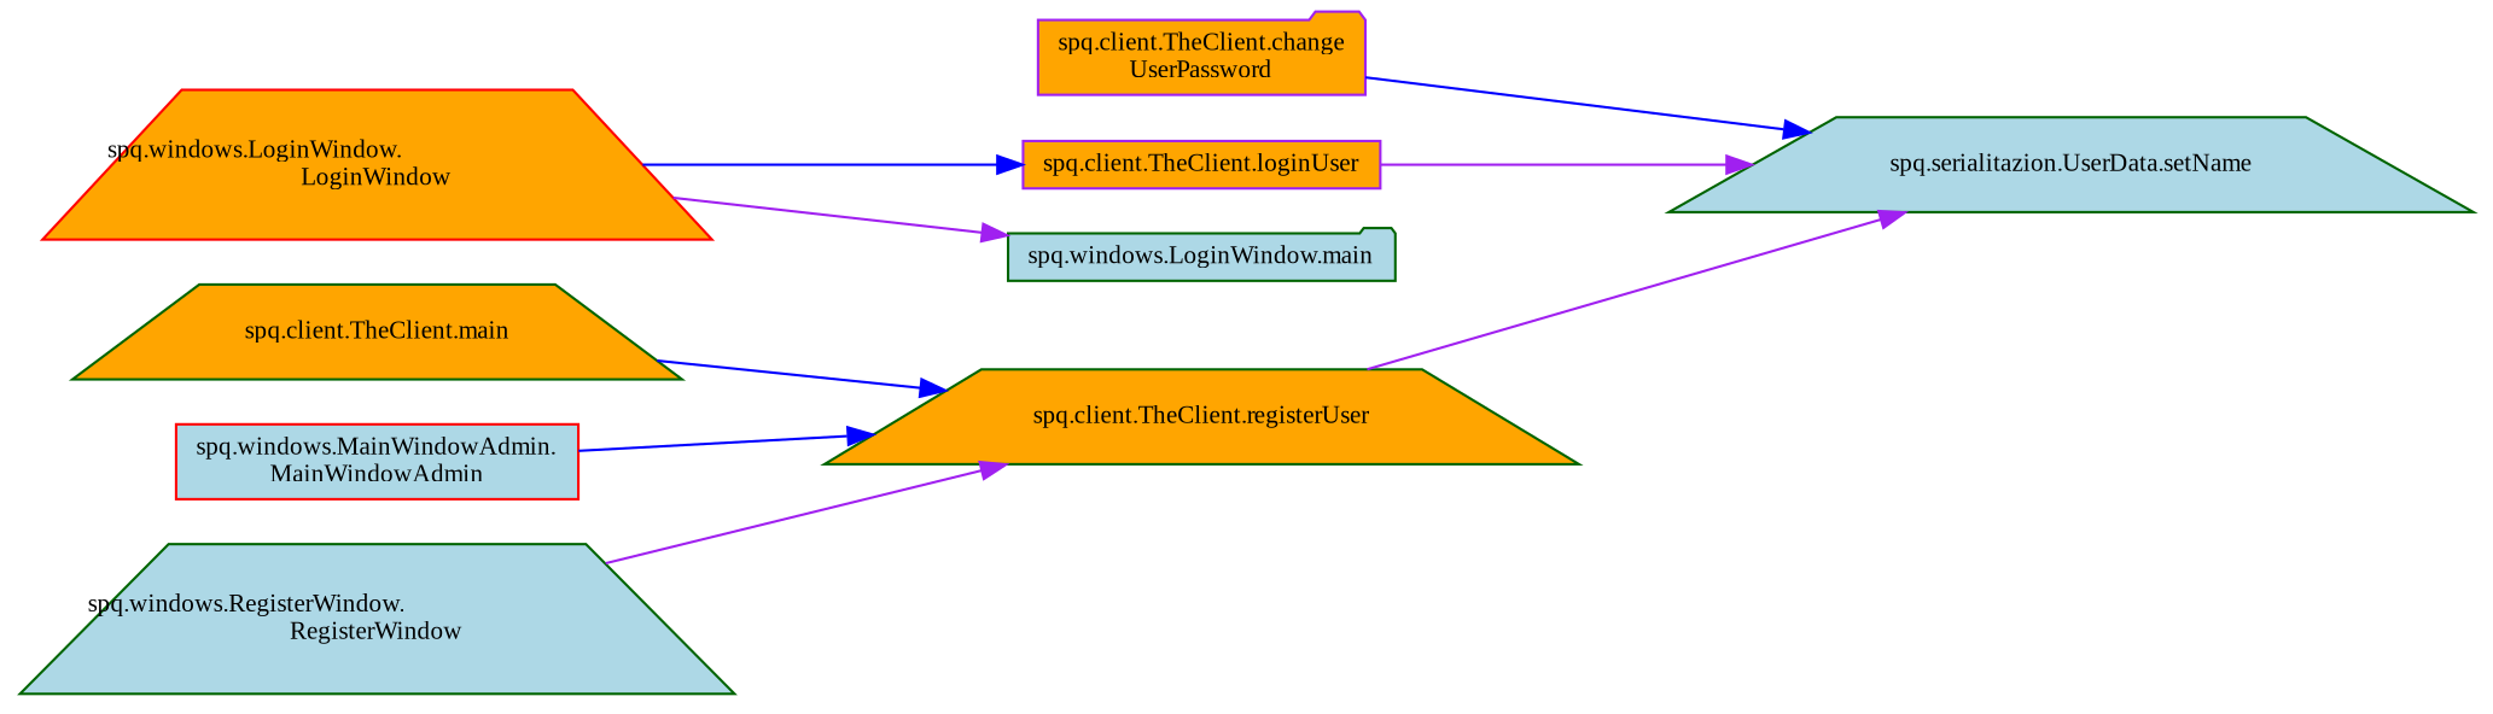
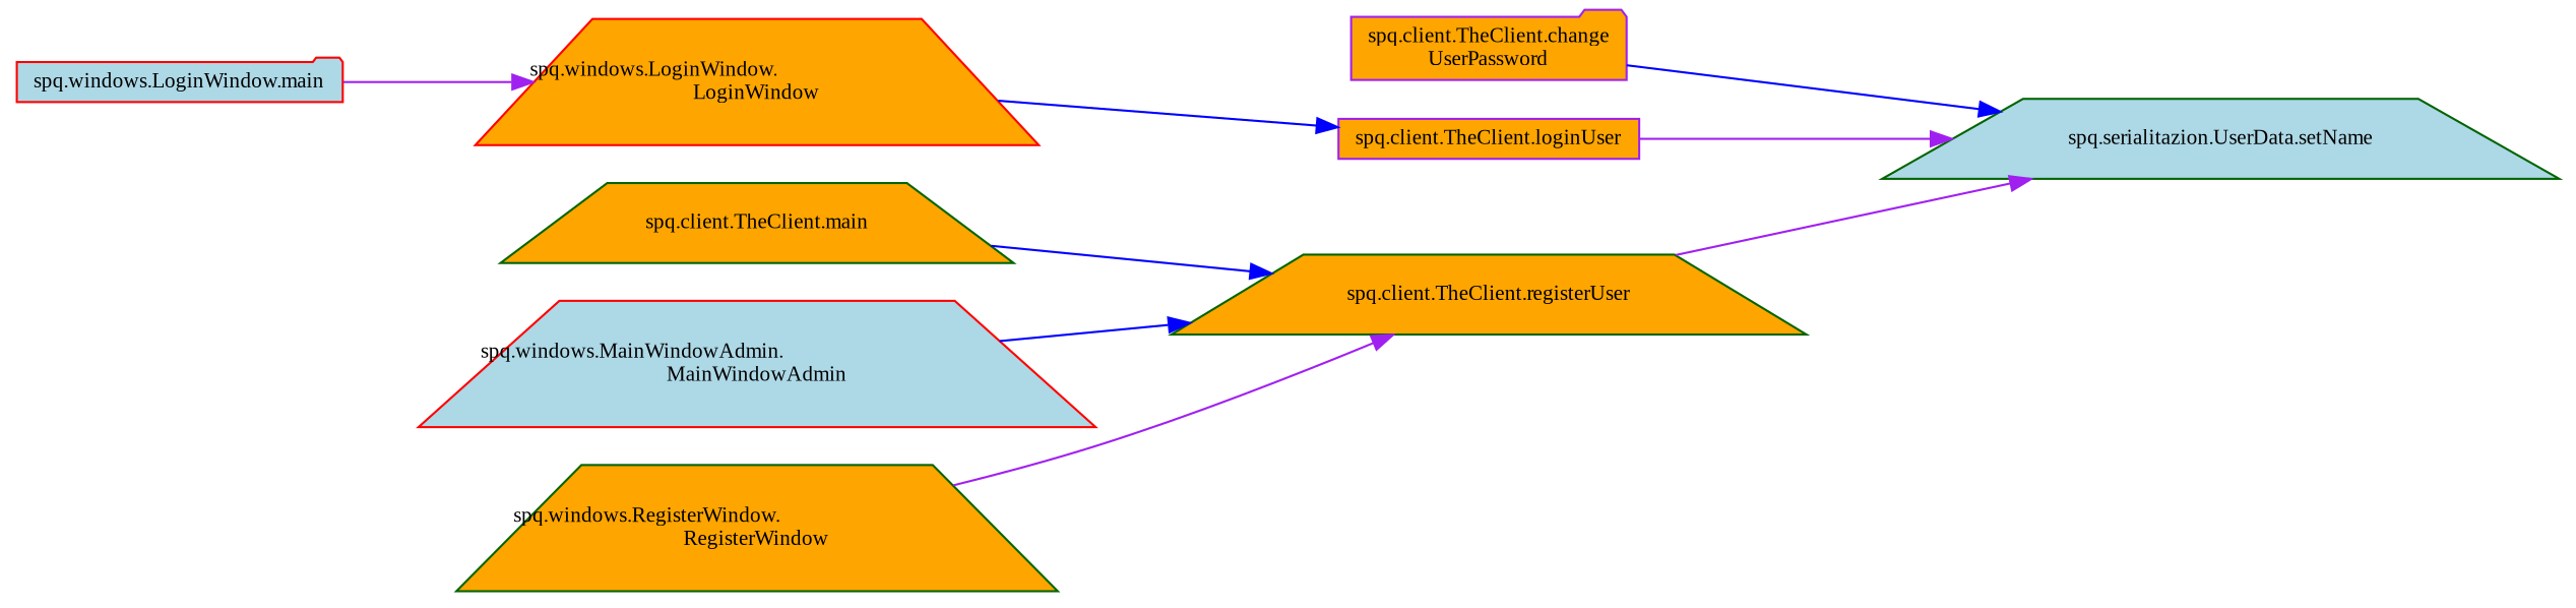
  digraph {
    fontname="Liberation Serif"
    rankdir=RL
    node [color=darkgreen fillcolor=orange fontname="Liberation Serif" fontsize=10 shape=trapezium style=filled]
    edge [color=blue dir=back fontname="Liberation Serif" fontsize=10 labelfontname=Helvetica labelfontsize=10 style=solid]
    n1 [fillcolor=lightblue fontcolor=black height=0.2 label="spq.serialitazion.UserData.setName" width=0.4]
    n2 [color=purple height=0.2 label="spq.client.TheClient.change\lUserPassword" shape=folder width=0.4]
    n3 [color=purple height=0.2 label="spq.client.TheClient.loginUser" shape=box width=0.4]
    n4 [height=0.2 label="spq.client.TheClient.registerUser" width=0.4]
    n5 [color=red height=0.2 label="spq.windows.LoginWindow.\lLoginWindow" width=0.4]
    n6 [height=0.2 label="spq.client.TheClient.main" width=0.4]
-   n7 [color=red fillcolor=lightblue height=0.2 label="spq.windows.MainWindowAdmin.\lMainWindowAdmin" shape=box width=0.4]
-   n8 [fillcolor=lightblue height=0.2 label="spq.windows.RegisterWindow.\lRegisterWindow" width=0.4]
-   n9 [fillcolor=lightblue height=0.2 label="spq.windows.LoginWindow.main" shape=folder width=0.4]
+   n7 [color=red fillcolor=lightblue height=0.2 label="spq.windows.MainWindowAdmin.\lMainWindowAdmin" width=0.4]
+   n8 [height=0.2 label="spq.windows.RegisterWindow.\lRegisterWindow" width=0.4]
+   n9 [color=red fillcolor=lightblue height=0.2 label="spq.windows.LoginWindow.main" shape=folder width=0.4]
    n1 -> n2
    n1 -> n3 [color=purple]
    n1 -> n4 [color=purple]
    n3 -> n5
    n4 -> n6
    n4 -> n7
    n4 -> n8 [color=purple]
-   n9 -> n5 [color=purple]
+   n5 -> n9 [color=purple]
  }
